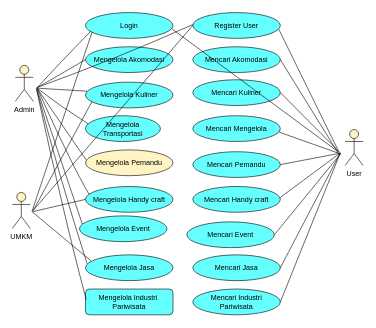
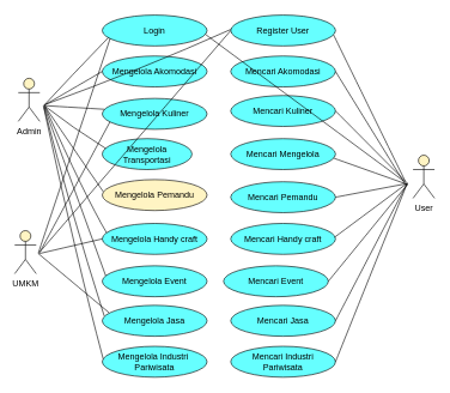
  <mxCell id="0" />
  <mxCell id="1" parent="0" />
  <mxCell id="2" value="UMKM" style="shape=umlActor;verticalLabelPosition=bottom;verticalAlign=top;html=1;outlineConnect=0;fillColor=#FFF4C3;" vertex="1" parent="1"><mxGeometry x="20" y="320" width="30" height="60" as="geometry" /></mxCell>
  <mxCell id="3" value="Admin" style="shape=umlActor;verticalLabelPosition=bottom;verticalAlign=top;html=1;outlineConnect=0;fillColor=#FFF4C3;" vertex="1" parent="1"><mxGeometry x="25" y="108" width="30" height="60" as="geometry" /></mxCell>
  <mxCell id="4" value="User" style="shape=umlActor;verticalLabelPosition=bottom;verticalAlign=top;html=1;outlineConnect=0;fillColor=#FFF4C3;" vertex="1" parent="1"><mxGeometry x="575" y="215" width="30" height="60" as="geometry" /></mxCell>
  <mxCell id="5" value="Login" style="ellipse;whiteSpace=wrap;html=1;fillColor=#66FFFF;" vertex="1" parent="1"><mxGeometry x="142" y="20" width="146" height="43" as="geometry" /></mxCell>
  <mxCell id="6" value="Mengelola Akomodasi" style="ellipse;whiteSpace=wrap;html=1;fillColor=#66FFFF;" vertex="1" parent="1"><mxGeometry x="142" y="77" width="146" height="43" as="geometry" /></mxCell>
  <mxCell id="7" value="Mengelola Jasa" style="ellipse;whiteSpace=wrap;html=1;fillColor=#66FFFF;" vertex="1" parent="1"><mxGeometry x="142" y="424" width="146" height="43" as="geometry" /></mxCell>
- <mxCell id="8" value="Mengelola Industri&amp;nbsp;&lt;div&gt;Pariwisata&lt;/div&gt;" style="whiteSpace=wrap;html=1;fillColor=#66FFFF;rounded=1;" vertex="1" parent="1"><mxGeometry x="142" y="481" width="146" height="43" as="geometry" /></mxCell>
+ <mxCell id="8" value="Mengelola Industri&amp;nbsp;&lt;div&gt;Pariwisata&lt;/div&gt;" style="ellipse;whiteSpace=wrap;html=1;fillColor=#66FFFF;" vertex="1" parent="1"><mxGeometry x="142" y="481" width="146" height="43" as="geometry" /></mxCell>
  <mxCell id="9" value="Mengelola Kuliner" style="ellipse;whiteSpace=wrap;html=1;fillColor=#66FFFF;" vertex="1" parent="1"><mxGeometry x="142" y="136" width="146" height="43" as="geometry" /></mxCell>
  <mxCell id="10" value="Mengelola Transportasi" style="ellipse;whiteSpace=wrap;html=1;fillColor=#66FFFF;" vertex="1" parent="1"><mxGeometry x="142" y="192" width="125" height="43" as="geometry" /></mxCell>
  <mxCell id="11" value="Mengelola Pemandu" style="ellipse;whiteSpace=wrap;html=1;fillColor=#fff4c3;" vertex="1" parent="1"><mxGeometry x="142" y="249" width="146" height="43" as="geometry" /></mxCell>
  <mxCell id="12" value="Mengelola Handy craft" style="ellipse;whiteSpace=wrap;html=1;fillColor=#66FFFF;" vertex="1" parent="1"><mxGeometry x="142" y="310" width="146" height="43" as="geometry" /></mxCell>
- <mxCell id="13" value="Mengelola Event" style="ellipse;whiteSpace=wrap;html=1;fillColor=#66FFFF;" vertex="1" parent="1"><mxGeometry x="132" y="359" width="146" height="43" as="geometry" /></mxCell>
+ <mxCell id="13" value="Mengelola Event" style="ellipse;whiteSpace=wrap;html=1;fillColor=#66FFFF;" vertex="1" parent="1"><mxGeometry x="142" y="369" width="146" height="43" as="geometry" /></mxCell>
  <mxCell id="14" value="Register User" style="ellipse;whiteSpace=wrap;html=1;fillColor=#66FFFF;" vertex="1" parent="1"><mxGeometry x="321" y="20" width="146" height="43" as="geometry" /></mxCell>
  <mxCell id="15" value="Mencari Handy craft" style="ellipse;whiteSpace=wrap;html=1;fillColor=#66FFFF;" vertex="1" parent="1"><mxGeometry x="321" y="310" width="146" height="43" as="geometry" /></mxCell>
  <mxCell id="16" value="Mencari Pemandu" style="ellipse;whiteSpace=wrap;html=1;fillColor=#66FFFF;" vertex="1" parent="1"><mxGeometry x="321" y="252" width="146" height="43" as="geometry" /></mxCell>
  <mxCell id="17" value="Mencari Mengelola" style="ellipse;whiteSpace=wrap;html=1;fillColor=#66FFFF;" vertex="1" parent="1"><mxGeometry x="321" y="192" width="146" height="43" as="geometry" /></mxCell>
  <mxCell id="18" value="Mencari Industri Pariwisata" style="ellipse;whiteSpace=wrap;html=1;fillColor=#66FFFF;" vertex="1" parent="1"><mxGeometry x="321" y="481" width="146" height="43" as="geometry" /></mxCell>
  <mxCell id="19" value="Mencari Event" style="ellipse;whiteSpace=wrap;html=1;fillColor=#66FFFF;" vertex="1" parent="1"><mxGeometry x="311" y="369" width="146" height="43" as="geometry" /></mxCell>
  <mxCell id="20" value="Mencari Jasa" style="ellipse;whiteSpace=wrap;html=1;fillColor=#66FFFF;" vertex="1" parent="1"><mxGeometry x="321" y="424" width="146" height="43" as="geometry" /></mxCell>
  <mxCell id="21" value="Mencari Kuliner" style="ellipse;whiteSpace=wrap;html=1;fillColor=#66FFFF;" vertex="1" parent="1"><mxGeometry x="321" y="132" width="146" height="43" as="geometry" /></mxCell>
  <mxCell id="22" value="Mencari Akomodasi" style="ellipse;whiteSpace=wrap;html=1;fillColor=#66FFFF;" vertex="1" parent="1"><mxGeometry x="321" y="77" width="146" height="43" as="geometry" /></mxCell>
  <mxCell id="23" value="" style="endArrow=none;html=1;rounded=0;fontSize=12;startSize=8;endSize=8;curved=1;entryX=0.059;entryY=0.76;entryDx=0;entryDy=0;entryPerimeter=0;" edge="1" parent="1"><mxGeometry width="50" height="50" relative="1" as="geometry"><mxPoint x="61" y="145.66" as="sourcePoint" /><mxPoint x="150.614" y="51.34" as="targetPoint" /><Array as="points"><mxPoint x="95" y="108.66" /></Array></mxGeometry></mxCell>
  <mxCell id="24" value="" style="endArrow=none;html=1;rounded=0;fontSize=12;startSize=8;endSize=8;curved=1;entryX=0;entryY=0.5;entryDx=0;entryDy=0;" edge="1" parent="1" target="6"><mxGeometry width="50" height="50" relative="1" as="geometry"><mxPoint x="62" y="145" as="sourcePoint" /><mxPoint x="145.986" y="105.005" as="targetPoint" /><Array as="points" /></mxGeometry></mxCell>
  <mxCell id="25" value="" style="endArrow=none;html=1;rounded=0;fontSize=12;startSize=8;endSize=8;curved=1;entryX=0.022;entryY=0.352;entryDx=0;entryDy=0;entryPerimeter=0;" edge="1" parent="1" target="9"><mxGeometry width="50" height="50" relative="1" as="geometry"><mxPoint x="61" y="146" as="sourcePoint" /><mxPoint x="142" y="150" as="targetPoint" /><Array as="points" /></mxGeometry></mxCell>
  <mxCell id="26" value="" style="endArrow=none;html=1;rounded=0;fontSize=12;startSize=8;endSize=8;curved=1;entryX=0.038;entryY=0.317;entryDx=0;entryDy=0;entryPerimeter=0;" edge="1" parent="1" target="10"><mxGeometry width="50" height="50" relative="1" as="geometry"><mxPoint x="61" y="146" as="sourcePoint" /><mxPoint x="153" y="124" as="targetPoint" /><Array as="points"><mxPoint x="101" y="177" /></Array></mxGeometry></mxCell>
  <mxCell id="27" value="" style="endArrow=none;html=1;rounded=0;fontSize=12;startSize=8;endSize=8;curved=1;entryX=0.009;entryY=0.387;entryDx=0;entryDy=0;entryPerimeter=0;" edge="1" parent="1" target="11"><mxGeometry width="50" height="50" relative="1" as="geometry"><mxPoint x="62" y="147" as="sourcePoint" /><mxPoint x="168.737" y="259.556" as="targetPoint" /><Array as="points"><mxPoint x="108" y="215" /></Array></mxGeometry></mxCell>
  <mxCell id="28" value="" style="endArrow=none;html=1;rounded=0;fontSize=12;startSize=8;endSize=8;curved=1;entryX=0.009;entryY=0.409;entryDx=0;entryDy=0;entryPerimeter=0;" edge="1" parent="1" target="8"><mxGeometry width="50" height="50" relative="1" as="geometry"><mxPoint x="60" y="146" as="sourcePoint" /><mxPoint x="108" y="404.706" as="targetPoint" /><Array as="points"><mxPoint x="107" y="364" /></Array></mxGeometry></mxCell>
  <mxCell id="29" value="" style="endArrow=none;html=1;rounded=0;fontSize=12;startSize=8;endSize=8;curved=1;entryX=0.019;entryY=0.348;entryDx=0;entryDy=0;entryPerimeter=0;" edge="1" parent="1" target="7"><mxGeometry width="50" height="50" relative="1" as="geometry"><mxPoint x="61" y="149" as="sourcePoint" /><mxPoint x="121" y="337" as="targetPoint" /><Array as="points"><mxPoint x="96" y="286" /></Array></mxGeometry></mxCell>
  <mxCell id="30" value="" style="endArrow=none;html=1;rounded=0;fontSize=12;startSize=8;endSize=8;curved=1;entryX=0.033;entryY=0.323;entryDx=0;entryDy=0;entryPerimeter=0;" edge="1" parent="1" target="13"><mxGeometry width="50" height="50" relative="1" as="geometry"><mxPoint x="61" y="147" as="sourcePoint" /><mxPoint x="136" y="324" as="targetPoint" /><Array as="points" /></mxGeometry></mxCell>
  <mxCell id="31" value="" style="endArrow=none;html=1;rounded=0;fontSize=12;startSize=8;endSize=8;curved=1;entryX=0.009;entryY=0.387;entryDx=0;entryDy=0;entryPerimeter=0;" edge="1" parent="1"><mxGeometry width="50" height="50" relative="1" as="geometry"><mxPoint x="62" y="147" as="sourcePoint" /><mxPoint x="148" y="323" as="targetPoint" /><Array as="points"><mxPoint x="118" y="272" /></Array></mxGeometry></mxCell>
  <mxCell id="32" value="" style="endArrow=none;html=1;rounded=0;fontSize=12;startSize=8;endSize=8;curved=1;entryX=0;entryY=0.5;entryDx=0;entryDy=0;" edge="1" parent="1"><mxGeometry width="50" height="50" relative="1" as="geometry"><mxPoint x="61" y="145" as="sourcePoint" /><mxPoint x="321" y="40" as="targetPoint" /><Array as="points"><mxPoint x="197" y="95.5" /></Array></mxGeometry></mxCell>
  <mxCell id="33" value="" style="endArrow=none;html=1;rounded=0;fontSize=12;startSize=8;endSize=8;curved=1;entryX=0;entryY=0.5;entryDx=0;entryDy=0;" edge="1" parent="1" target="12"><mxGeometry width="50" height="50" relative="1" as="geometry"><mxPoint x="54" y="352" as="sourcePoint" /><mxPoint x="142" y="336" as="targetPoint" /><Array as="points" /></mxGeometry></mxCell>
  <mxCell id="34" value="" style="endArrow=none;html=1;rounded=0;fontSize=12;startSize=8;endSize=8;curved=1;entryX=0.073;entryY=0.762;entryDx=0;entryDy=0;entryPerimeter=0;" edge="1" parent="1" target="9"><mxGeometry width="50" height="50" relative="1" as="geometry"><mxPoint x="55" y="350" as="sourcePoint" /><mxPoint x="142" y="337" as="targetPoint" /><Array as="points" /></mxGeometry></mxCell>
  <mxCell id="35" value="" style="endArrow=none;html=1;rounded=0;fontSize=12;startSize=8;endSize=8;curved=1;entryX=0.076;entryY=0.751;entryDx=0;entryDy=0;entryPerimeter=0;" edge="1" parent="1" target="5"><mxGeometry width="50" height="50" relative="1" as="geometry"><mxPoint x="53" y="351" as="sourcePoint" /><mxPoint x="152" y="166" as="targetPoint" /><Array as="points" /></mxGeometry></mxCell>
  <mxCell id="36" value="" style="endArrow=none;html=1;rounded=0;fontSize=12;startSize=8;endSize=8;curved=1;entryX=0;entryY=0.5;entryDx=0;entryDy=0;" edge="1" parent="1" target="14"><mxGeometry width="50" height="50" relative="1" as="geometry"><mxPoint x="53" y="352" as="sourcePoint" /><mxPoint x="315" y="37" as="targetPoint" /><Array as="points" /></mxGeometry></mxCell>
  <mxCell id="37" value="" style="endArrow=none;html=1;rounded=0;fontSize=12;startSize=8;endSize=8;curved=1;entryX=0.065;entryY=0.238;entryDx=0;entryDy=0;entryPerimeter=0;" edge="1" parent="1" target="7"><mxGeometry width="50" height="50" relative="1" as="geometry"><mxPoint x="53" y="352" as="sourcePoint" /><mxPoint x="152" y="346" as="targetPoint" /><Array as="points" /></mxGeometry></mxCell>
  <mxCell id="38" value="" style="endArrow=none;html=1;rounded=0;fontSize=12;startSize=8;endSize=8;curved=1;exitX=0.98;exitY=0.632;exitDx=0;exitDy=0;exitPerimeter=0;" edge="1" parent="1" source="14"><mxGeometry width="50" height="50" relative="1" as="geometry"><mxPoint x="465" y="48" as="sourcePoint" /><mxPoint x="564" y="251" as="targetPoint" /></mxGeometry></mxCell>
  <mxCell id="39" value="" style="endArrow=none;html=1;rounded=0;fontSize=12;startSize=8;endSize=8;curved=1;exitX=0.984;exitY=0.623;exitDx=0;exitDy=0;exitPerimeter=0;" edge="1" parent="1" source="5"><mxGeometry width="50" height="50" relative="1" as="geometry"><mxPoint x="474" y="57" as="sourcePoint" /><mxPoint x="566" y="254" as="targetPoint" /></mxGeometry></mxCell>
  <mxCell id="40" value="" style="endArrow=none;html=1;rounded=0;fontSize=12;startSize=8;endSize=8;curved=1;exitX=1;exitY=0.5;exitDx=0;exitDy=0;" edge="1" parent="1" source="21"><mxGeometry width="50" height="50" relative="1" as="geometry"><mxPoint x="450" y="135" as="sourcePoint" /><mxPoint x="566" y="253" as="targetPoint" /></mxGeometry></mxCell>
  <mxCell id="41" value="" style="endArrow=none;html=1;rounded=0;fontSize=12;startSize=8;endSize=8;curved=1;exitX=1;exitY=0.5;exitDx=0;exitDy=0;" edge="1" parent="1" source="22"><mxGeometry width="50" height="50" relative="1" as="geometry"><mxPoint x="484" y="67" as="sourcePoint" /><mxPoint x="565" y="257" as="targetPoint" /></mxGeometry></mxCell>
  <mxCell id="42" value="" style="endArrow=none;html=1;rounded=0;fontSize=12;startSize=8;endSize=8;curved=1;" edge="1" parent="1"><mxGeometry width="50" height="50" relative="1" as="geometry"><mxPoint x="464" y="219" as="sourcePoint" /><mxPoint x="568" y="256" as="targetPoint" /></mxGeometry></mxCell>
  <mxCell id="43" value="" style="endArrow=none;html=1;rounded=0;fontSize=12;startSize=8;endSize=8;curved=1;exitX=1;exitY=0.5;exitDx=0;exitDy=0;" edge="1" parent="1" source="19"><mxGeometry width="50" height="50" relative="1" as="geometry"><mxPoint x="474" y="229" as="sourcePoint" /><mxPoint x="567" y="256" as="targetPoint" /></mxGeometry></mxCell>
  <mxCell id="44" value="" style="endArrow=none;html=1;rounded=0;fontSize=12;startSize=8;endSize=8;curved=1;" edge="1" parent="1"><mxGeometry width="50" height="50" relative="1" as="geometry"><mxPoint x="466" y="329" as="sourcePoint" /><mxPoint x="567" y="254" as="targetPoint" /></mxGeometry></mxCell>
  <mxCell id="45" value="" style="endArrow=none;html=1;rounded=0;fontSize=12;startSize=8;endSize=8;curved=1;exitX=1;exitY=0.5;exitDx=0;exitDy=0;" edge="1" parent="1" source="16"><mxGeometry width="50" height="50" relative="1" as="geometry"><mxPoint x="494" y="249" as="sourcePoint" /><mxPoint x="564" y="255" as="targetPoint" /></mxGeometry></mxCell>
  <mxCell id="46" value="" style="endArrow=none;html=1;rounded=0;fontSize=12;startSize=8;endSize=8;curved=1;exitX=1;exitY=0.5;exitDx=0;exitDy=0;" edge="1" parent="1" source="20"><mxGeometry width="50" height="50" relative="1" as="geometry"><mxPoint x="477" y="401" as="sourcePoint" /><mxPoint x="567" y="254" as="targetPoint" /></mxGeometry></mxCell>
  <mxCell id="47" value="" style="endArrow=none;html=1;rounded=0;fontSize=12;startSize=8;endSize=8;curved=1;exitX=1;exitY=0.5;exitDx=0;exitDy=0;" edge="1" parent="1" source="18"><mxGeometry width="50" height="50" relative="1" as="geometry"><mxPoint x="487" y="411" as="sourcePoint" /><mxPoint x="567" y="254" as="targetPoint" /></mxGeometry></mxCell>
